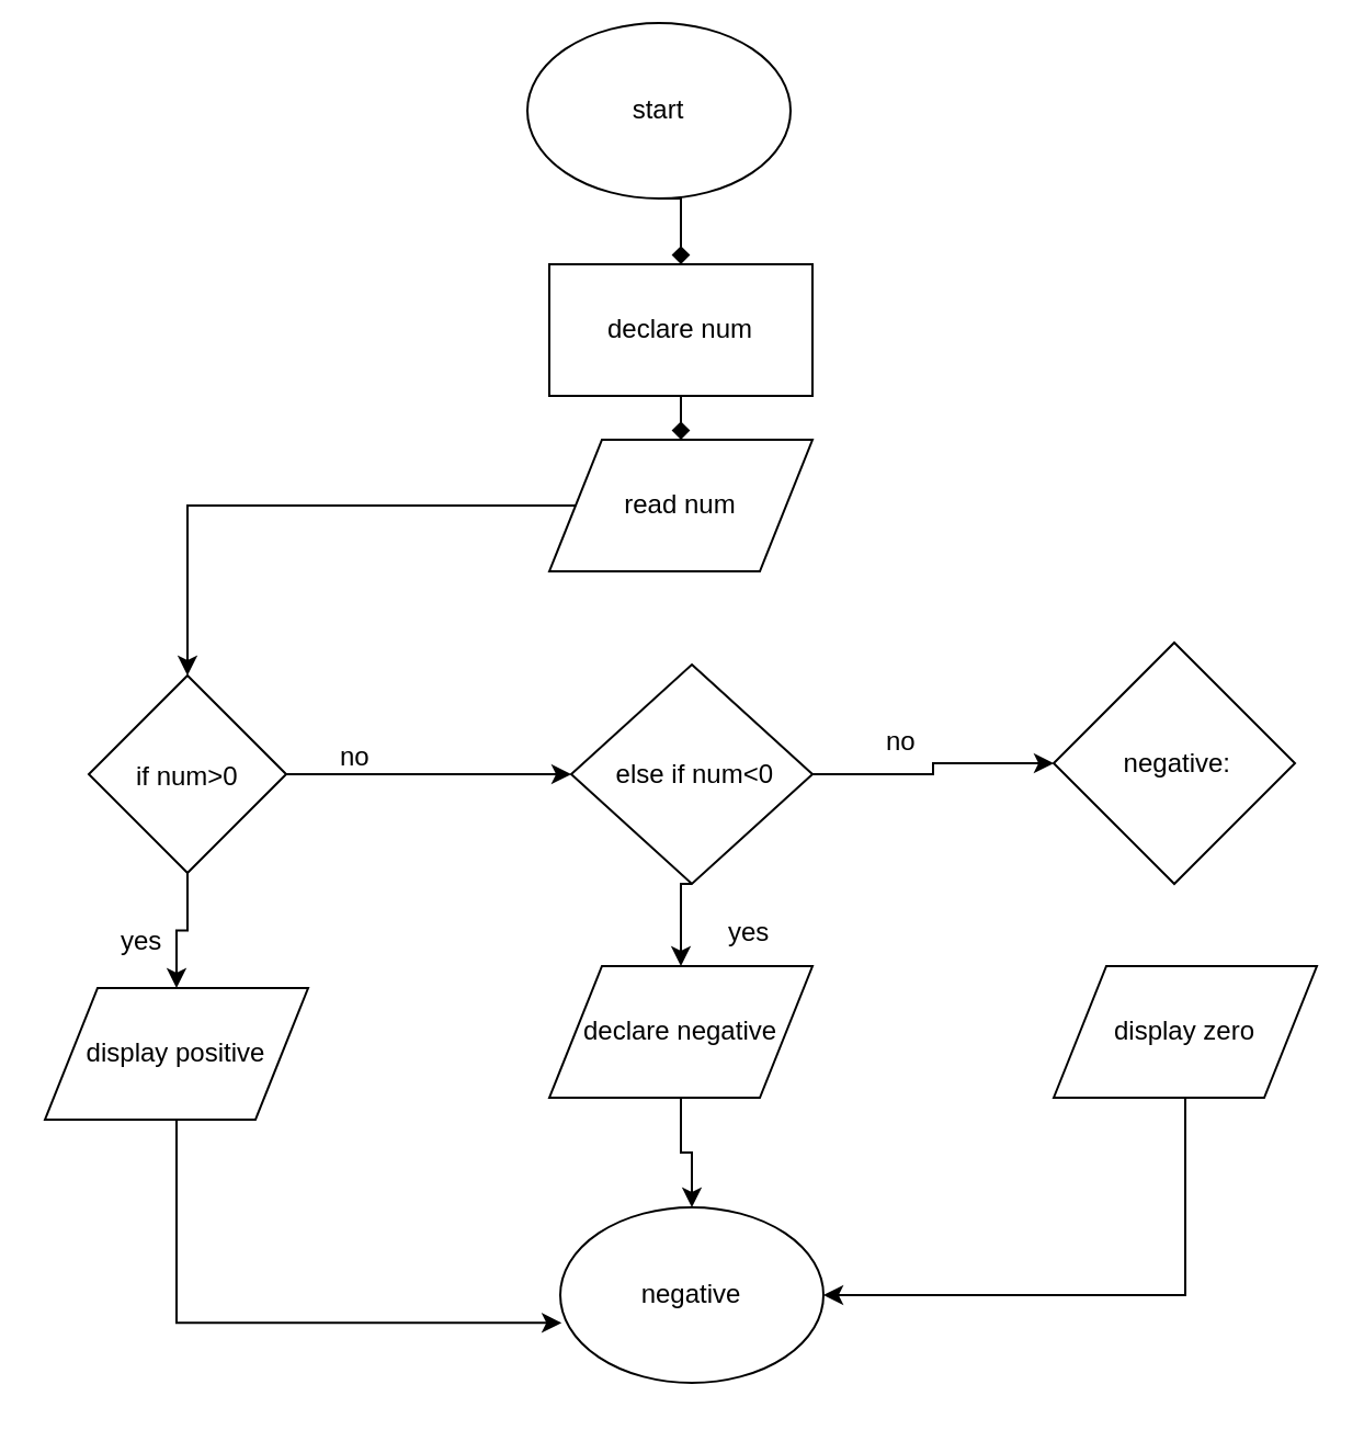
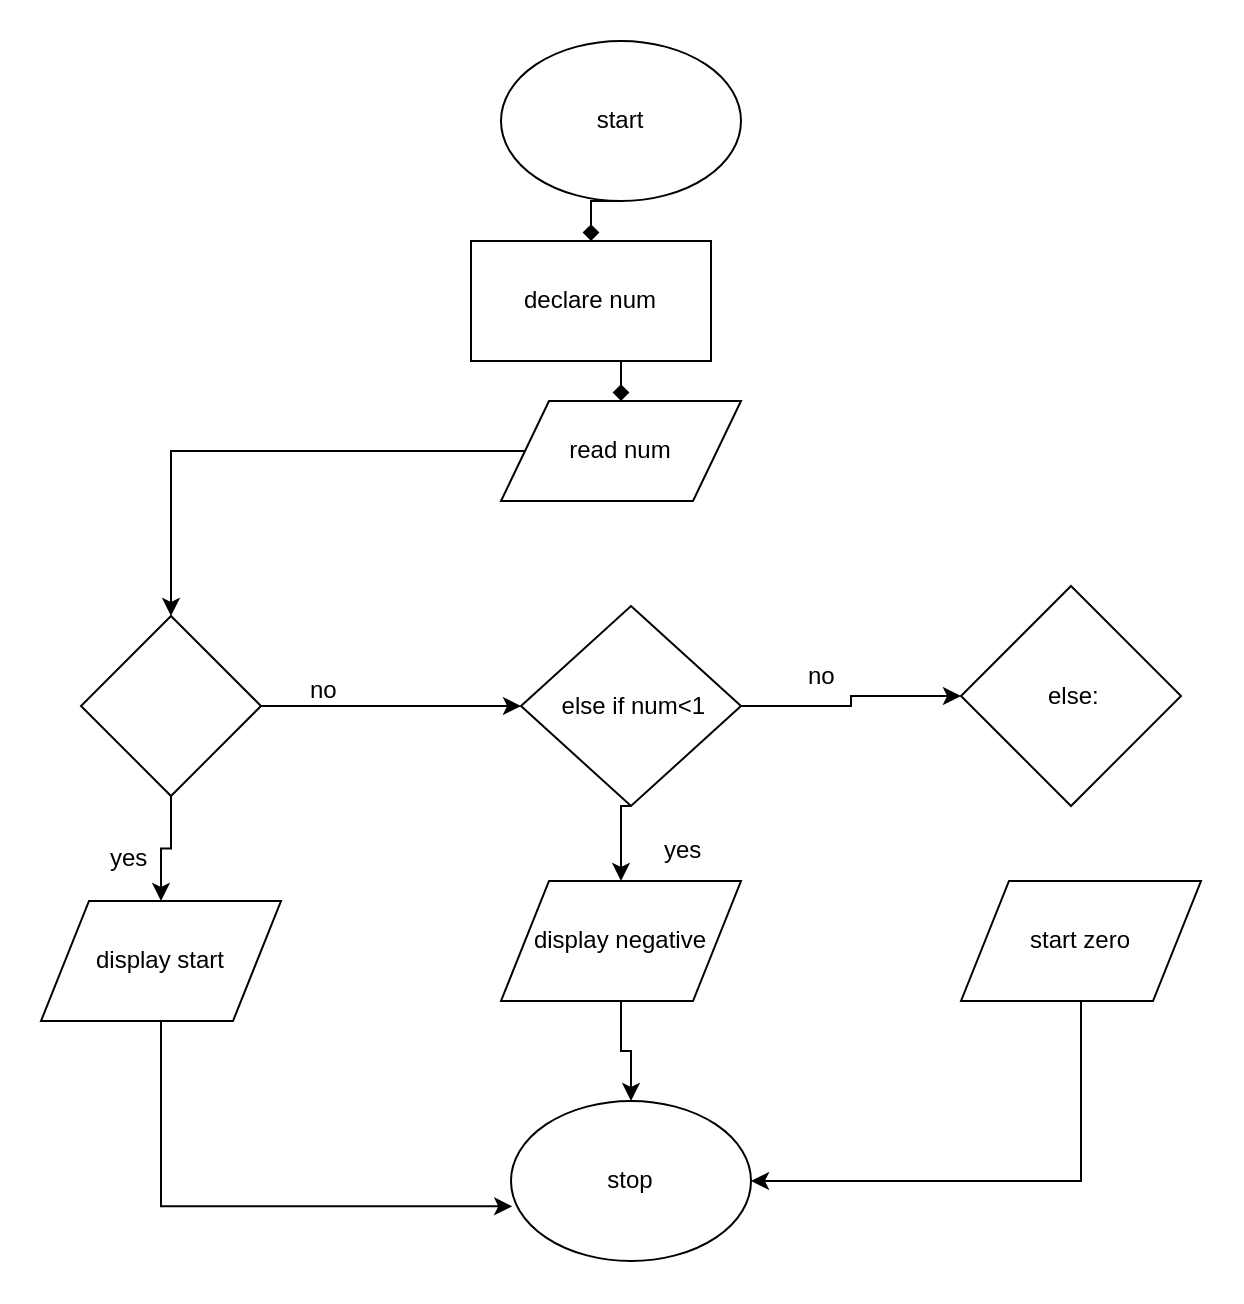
  <mxCell id="0" />
  <mxCell id="1" parent="0" />
  <mxCell id="2" style="edgeStyle=orthogonalEdgeStyle;rounded=0;orthogonalLoop=1;jettySize=auto;html=1;exitX=0.5;exitY=1;exitDx=0;exitDy=0;entryX=0.5;entryY=0;entryDx=0;entryDy=0;endArrow=diamond;" edge="1" parent="1" source="3" target="5"><mxGeometry relative="1" as="geometry" /></mxCell>
- <mxCell id="3" value="start" style="ellipse;whiteSpace=wrap;html=1;" vertex="1" parent="1"><mxGeometry x="240" y="10" width="120" height="80" as="geometry" /></mxCell>
+ <mxCell id="3" value="start" style="ellipse;whiteSpace=wrap;html=1;" vertex="1" parent="1"><mxGeometry x="250" y="20" width="120" height="80" as="geometry" /></mxCell>
  <mxCell id="4" style="edgeStyle=orthogonalEdgeStyle;rounded=0;orthogonalLoop=1;jettySize=auto;html=1;exitX=0.5;exitY=1;exitDx=0;exitDy=0;entryX=0.5;entryY=0;entryDx=0;entryDy=0;endArrow=diamond;" edge="1" parent="1" source="5" target="7"><mxGeometry relative="1" as="geometry" /></mxCell>
- <mxCell id="5" value="declare num" style="rounded=0;whiteSpace=wrap;html=1;" vertex="1" parent="1"><mxGeometry x="250" y="120" width="120" height="60" as="geometry" /></mxCell>
+ <mxCell id="5" value="declare num" style="rounded=0;whiteSpace=wrap;html=1;" vertex="1" parent="1"><mxGeometry x="235" y="120" width="120" height="60" as="geometry" /></mxCell>
  <mxCell id="6" style="edgeStyle=orthogonalEdgeStyle;rounded=0;orthogonalLoop=1;jettySize=auto;html=1;exitX=0;exitY=0.5;exitDx=0;exitDy=0;entryX=0.5;entryY=0;entryDx=0;entryDy=0;" edge="1" parent="1" source="7" target="10"><mxGeometry relative="1" as="geometry" /></mxCell>
- <mxCell id="7" value="read num" style="shape=parallelogram;perimeter=parallelogramPerimeter;whiteSpace=wrap;html=1;" vertex="1" parent="1"><mxGeometry x="250" y="200" width="120" height="60" as="geometry" /></mxCell>
+ <mxCell id="7" value="read num" style="shape=parallelogram;perimeter=parallelogramPerimeter;whiteSpace=wrap;html=1;" vertex="1" parent="1"><mxGeometry x="250" y="200" width="120" height="50" as="geometry" /></mxCell>
  <mxCell id="8" style="edgeStyle=orthogonalEdgeStyle;rounded=0;orthogonalLoop=1;jettySize=auto;html=1;exitX=1;exitY=0.5;exitDx=0;exitDy=0;" edge="1" parent="1" source="10" target="13"><mxGeometry relative="1" as="geometry" /></mxCell>
  <mxCell id="9" style="edgeStyle=orthogonalEdgeStyle;rounded=0;orthogonalLoop=1;jettySize=auto;html=1;exitX=0.5;exitY=1;exitDx=0;exitDy=0;entryX=0.5;entryY=0;entryDx=0;entryDy=0;" edge="1" parent="1" source="10" target="17"><mxGeometry relative="1" as="geometry" /></mxCell>
  <mxCell id="10" value="" style="rhombus;whiteSpace=wrap;html=1;" vertex="1" parent="1"><mxGeometry x="40" y="307.5" width="90" height="90" as="geometry" /></mxCell>
  <mxCell id="11" style="edgeStyle=orthogonalEdgeStyle;rounded=0;orthogonalLoop=1;jettySize=auto;html=1;exitX=1;exitY=0.5;exitDx=0;exitDy=0;entryX=0;entryY=0.5;entryDx=0;entryDy=0;" edge="1" parent="1" source="13" target="14"><mxGeometry relative="1" as="geometry" /></mxCell>
  <mxCell id="12" style="edgeStyle=orthogonalEdgeStyle;rounded=0;orthogonalLoop=1;jettySize=auto;html=1;exitX=0.5;exitY=1;exitDx=0;exitDy=0;entryX=0.5;entryY=0;entryDx=0;entryDy=0;" edge="1" parent="1" source="13" target="21"><mxGeometry relative="1" as="geometry" /></mxCell>
- <mxCell id="13" value="&amp;nbsp;else if num&amp;lt;0" style="rhombus;whiteSpace=wrap;html=1;" vertex="1" parent="1"><mxGeometry x="260" y="302.5" width="110" height="100" as="geometry" /></mxCell>
- <mxCell id="14" value="&amp;nbsp;negative:" style="rhombus;whiteSpace=wrap;html=1;" vertex="1" parent="1"><mxGeometry x="480" y="292.5" width="110" height="110" as="geometry" /></mxCell>
- <mxCell id="15" value="if num&gt;0" style="text;html=1;" vertex="1" parent="1"><mxGeometry x="60" y="340" width="50" height="25" as="geometry" /></mxCell>
+ <mxCell id="13" value="&amp;nbsp;else if num&amp;lt;1" style="rhombus;whiteSpace=wrap;html=1;" vertex="1" parent="1"><mxGeometry x="260" y="302.5" width="110" height="100" as="geometry" /></mxCell>
+ <mxCell id="14" value="&amp;nbsp;else:" style="rhombus;whiteSpace=wrap;html=1;" vertex="1" parent="1"><mxGeometry x="480" y="292.5" width="110" height="110" as="geometry" /></mxCell>
  <mxCell id="16" style="edgeStyle=orthogonalEdgeStyle;rounded=0;orthogonalLoop=1;jettySize=auto;html=1;exitX=0.5;exitY=1;exitDx=0;exitDy=0;entryX=0.005;entryY=0.658;entryDx=0;entryDy=0;entryPerimeter=0;" edge="1" parent="1" source="17" target="22"><mxGeometry relative="1" as="geometry" /></mxCell>
- <mxCell id="17" value="&amp;nbsp;display positive&amp;nbsp;" style="shape=parallelogram;perimeter=parallelogramPerimeter;whiteSpace=wrap;html=1;" vertex="1" parent="1"><mxGeometry x="20" y="450" width="120" height="60" as="geometry" /></mxCell>
+ <mxCell id="17" value="&amp;nbsp;display start&amp;nbsp;" style="shape=parallelogram;perimeter=parallelogramPerimeter;whiteSpace=wrap;html=1;" vertex="1" parent="1"><mxGeometry x="20" y="450" width="120" height="60" as="geometry" /></mxCell>
  <mxCell id="18" style="edgeStyle=orthogonalEdgeStyle;rounded=0;orthogonalLoop=1;jettySize=auto;html=1;exitX=0.5;exitY=1;exitDx=0;exitDy=0;entryX=1;entryY=0.5;entryDx=0;entryDy=0;" edge="1" parent="1" source="19" target="22"><mxGeometry relative="1" as="geometry" /></mxCell>
- <mxCell id="19" value="display zero" style="shape=parallelogram;perimeter=parallelogramPerimeter;whiteSpace=wrap;html=1;" vertex="1" parent="1"><mxGeometry x="480" y="440" width="120" height="60" as="geometry" /></mxCell>
+ <mxCell id="19" value="start zero" style="shape=parallelogram;perimeter=parallelogramPerimeter;whiteSpace=wrap;html=1;" vertex="1" parent="1"><mxGeometry x="480" y="440" width="120" height="60" as="geometry" /></mxCell>
  <mxCell id="20" style="edgeStyle=orthogonalEdgeStyle;rounded=0;orthogonalLoop=1;jettySize=auto;html=1;exitX=0.5;exitY=1;exitDx=0;exitDy=0;entryX=0.5;entryY=0;entryDx=0;entryDy=0;" edge="1" parent="1" source="21" target="22"><mxGeometry relative="1" as="geometry" /></mxCell>
- <mxCell id="21" value="declare negative" style="shape=parallelogram;perimeter=parallelogramPerimeter;whiteSpace=wrap;html=1;" vertex="1" parent="1"><mxGeometry x="250" y="440" width="120" height="60" as="geometry" /></mxCell>
- <mxCell id="22" value="negative" style="ellipse;whiteSpace=wrap;html=1;" vertex="1" parent="1"><mxGeometry x="255" y="550" width="120" height="80" as="geometry" /></mxCell>
+ <mxCell id="21" value="display negative" style="shape=parallelogram;perimeter=parallelogramPerimeter;whiteSpace=wrap;html=1;" vertex="1" parent="1"><mxGeometry x="250" y="440" width="120" height="60" as="geometry" /></mxCell>
+ <mxCell id="22" value="stop" style="ellipse;whiteSpace=wrap;html=1;" vertex="1" parent="1"><mxGeometry x="255" y="550" width="120" height="80" as="geometry" /></mxCell>
  <mxCell id="23" value="yes" style="text;html=1;resizable=0;points=[];autosize=1;align=left;verticalAlign=top;spacingTop=-4;" vertex="1" parent="1"><mxGeometry x="53" y="419" width="30" height="20" as="geometry" /></mxCell>
  <mxCell id="24" value="no" style="text;html=1;resizable=0;points=[];autosize=1;align=left;verticalAlign=top;spacingTop=-4;" vertex="1" parent="1"><mxGeometry x="153" y="335" width="30" height="20" as="geometry" /></mxCell>
  <mxCell id="25" value="no" style="text;html=1;resizable=0;points=[];autosize=1;align=left;verticalAlign=top;spacingTop=-4;" vertex="1" parent="1"><mxGeometry x="402" y="328" width="30" height="20" as="geometry" /></mxCell>
  <mxCell id="26" value="yes" style="text;html=1;resizable=0;points=[];autosize=1;align=left;verticalAlign=top;spacingTop=-4;" vertex="1" parent="1"><mxGeometry x="330" y="415" width="30" height="20" as="geometry" /></mxCell>
